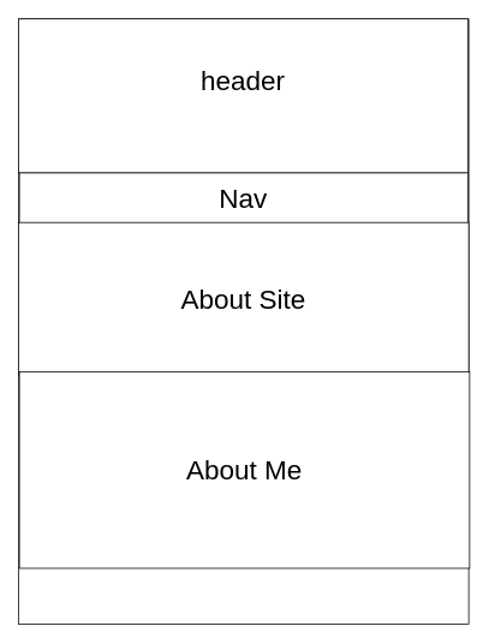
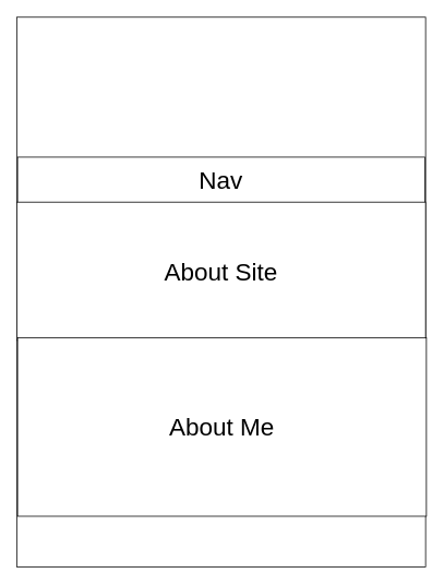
  <mxCell id="0" />
  <mxCell id="1" parent="0" />
  <mxCell id="2" value="" style="rounded=0;whiteSpace=wrap;html=1;rotation=0;" vertex="1" parent="1"><mxGeometry width="500" height="672" as="geometry" x="20" y="20" /></mxCell>
- <mxCell id="3" value="header&lt;div style=&quot;font-size: 30px;&quot;&gt;&lt;br style=&quot;font-size: 30px;&quot;&gt;&lt;/div&gt;" style="rounded=0;whiteSpace=wrap;html=1;font-size:30px;fontSize=30;" vertex="1" parent="1"><mxGeometry width="499" height="171" as="geometry" x="20" y="20" /></mxCell>
  <mxCell id="4" value="Nav" style="rounded=0;whiteSpace=wrap;html=1;fontSize=30;" vertex="1" parent="1"><mxGeometry x="21" y="191" width="498" height="56" as="geometry" /></mxCell>
  <mxCell id="5" value="About Site" style="rounded=0;whiteSpace=wrap;html=1;fontSize=30;" vertex="1" parent="1"><mxGeometry y="246" width="500" height="169" as="geometry" x="20" /></mxCell>
  <mxCell id="6" value="About Me" style="rounded=0;whiteSpace=wrap;html=1;fontSize=30;" vertex="1" parent="1"><mxGeometry x="21" y="412" width="500" height="218" as="geometry" /></mxCell>
